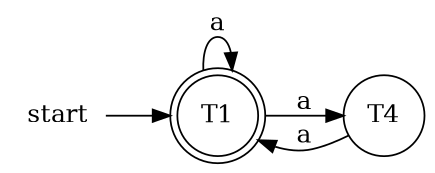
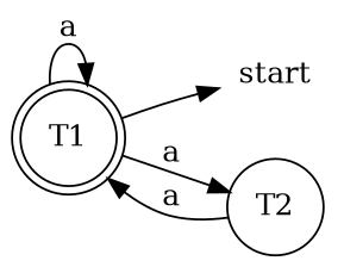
  digraph {
    rankdir=LR
    start [shape=plaintext]
    T1 [shape=doublecircle]
-   T2 [shape=circle label=T4]
-   start -> T1
+   T2 [shape=circle]
+   T1 -> start
    T1 -> T1 [label=a]
    T1 -> T2 [label=a]
    T2 -> T1 [label=a]
  }
